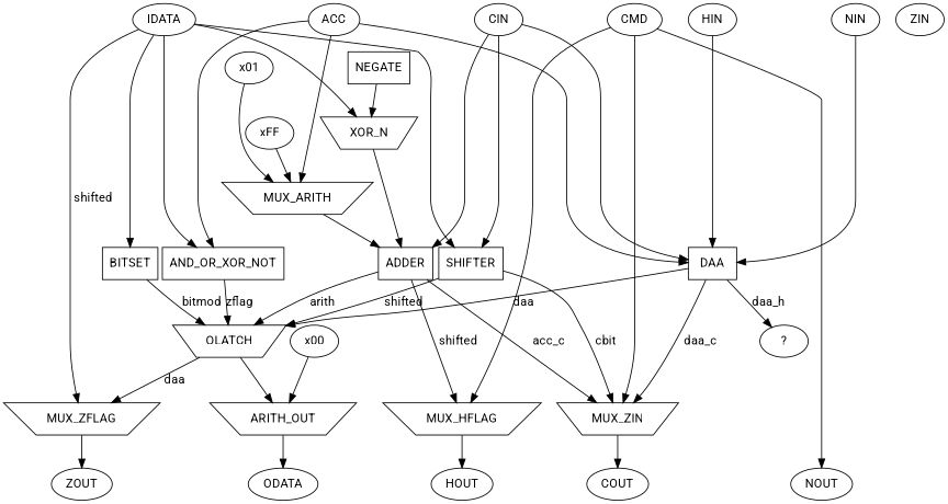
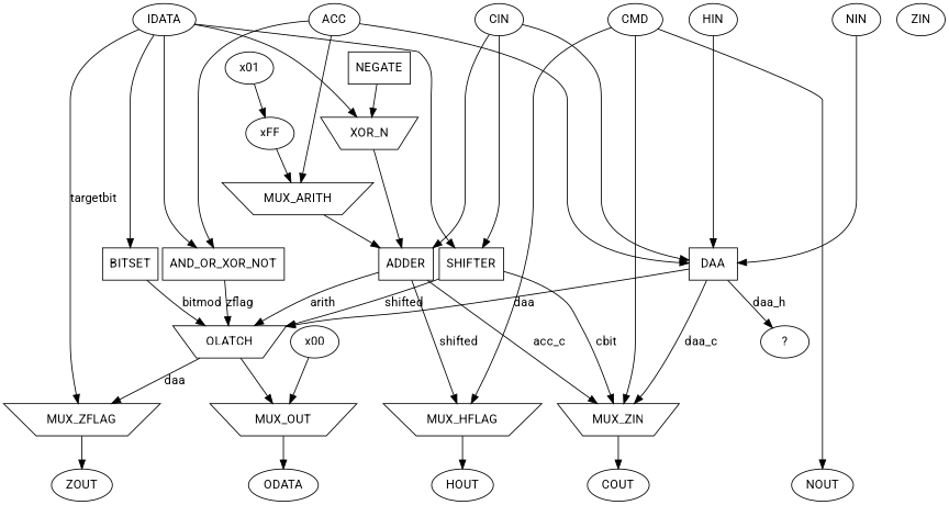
  digraph {
    fontname=Roboto
    node [fontname=Roboto]
    edge [fontname=Roboto]
    IDATA
    ACC
    CIN
    CMD
    HIN
    NIN
    ZIN
    ODATA
    ZOUT
    COUT
    HOUT
    NOUT
-   MUX_OUT [shape=invtrapezium label=ARITH_OUT]
+   MUX_OUT [shape=invtrapezium]
    MUX_ZFLAG [shape=invtrapezium]
    n15 [label=MUX_ZIN shape=invtrapezium]
    MUX_HFLAG [shape=invtrapezium]
    ADDER [shape=box]
    AND_OR_XOR_NOT [shape=box]
    DAA [shape=box]
    SHIFTER [shape=box]
    BITSET [shape=box]
    n22 [label=XOR_N shape=invtrapezium]
    MUX_ARITH [shape=invtrapezium]
    OLATCH [shape=invtrapezium]
    "?"
    NEGATE [shape=box]
    x00
    x01
    xFF
    subgraph sub_1 {
      rank=source
      IDATA
      ACC
      CIN
      CMD
      HIN
      NIN
      ZIN
    }
    subgraph sub_2 {
      rank=sink
      ODATA
      ZOUT
      COUT
      HOUT
      NOUT
    }
    subgraph sub_3 {
      rank=same
      MUX_OUT
      MUX_ZFLAG
      n15
      MUX_HFLAG
    }
    subgraph sub_4 {
      rank=same
      ADDER
      AND_OR_XOR_NOT
      DAA
      SHIFTER
      BITSET
    }
-   IDATA -> MUX_ZFLAG [label=shifted]
+   IDATA -> MUX_ZFLAG [label=targetbit]
    IDATA -> AND_OR_XOR_NOT
    IDATA -> SHIFTER
    IDATA -> BITSET
    IDATA -> n22
    ACC -> AND_OR_XOR_NOT
    ACC -> DAA
    ACC -> MUX_ARITH
    CIN -> ADDER
    CIN -> DAA
    CIN -> SHIFTER
    CMD -> NOUT
    CMD -> n15
    CMD -> MUX_HFLAG
    HIN -> DAA
    NIN -> DAA
    MUX_OUT -> ODATA
    MUX_ZFLAG -> ZOUT
    n15 -> COUT
    MUX_HFLAG -> HOUT
    ADDER -> n15 [label=acc_c]
    ADDER -> MUX_HFLAG [label=shifted]
    ADDER -> OLATCH [label=arith]
    AND_OR_XOR_NOT -> OLATCH [label=zflag]
    DAA -> n15 [label=daa_c]
    DAA -> OLATCH [label=daa]
    DAA -> "?" [label=daa_h]
    SHIFTER -> n15 [label=cbit]
    SHIFTER -> OLATCH [label=shifted]
    BITSET -> OLATCH [label=bitmod]
    n22 -> ADDER
    MUX_ARITH -> ADDER
    OLATCH -> MUX_OUT
    OLATCH -> MUX_ZFLAG [label=daa]
    NEGATE -> n22
    x00 -> MUX_OUT
-   x01 -> MUX_ARITH
+   x01 -> xFF
    xFF -> MUX_ARITH
  }
